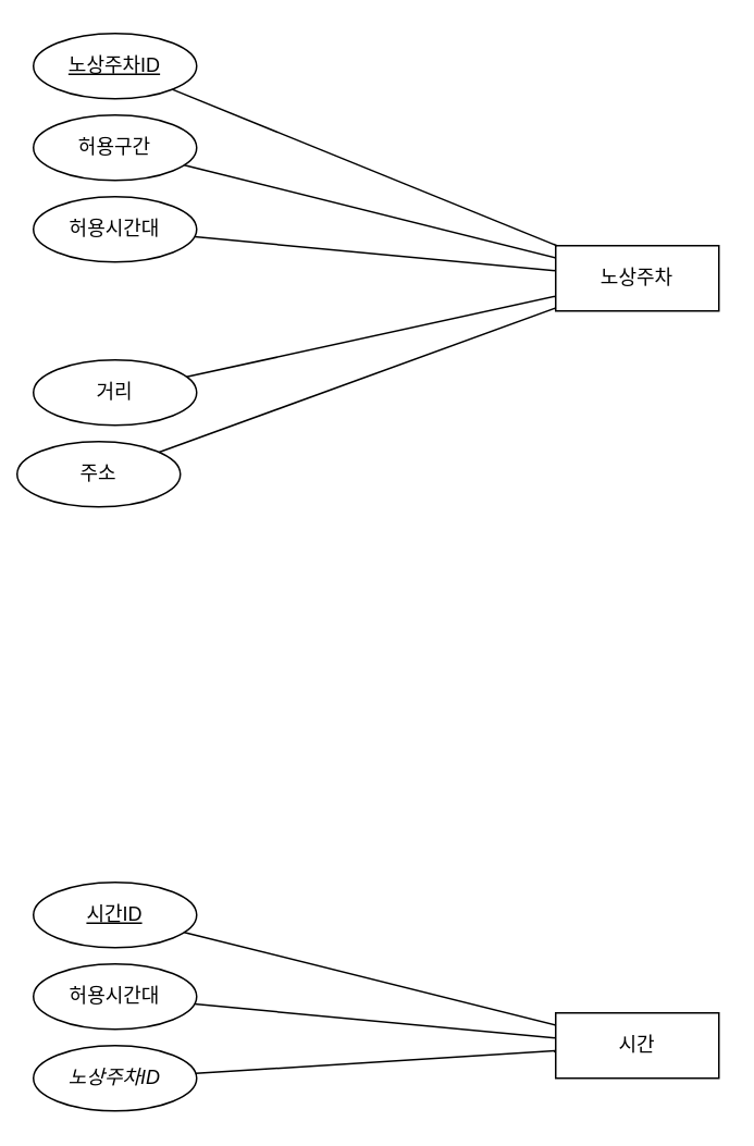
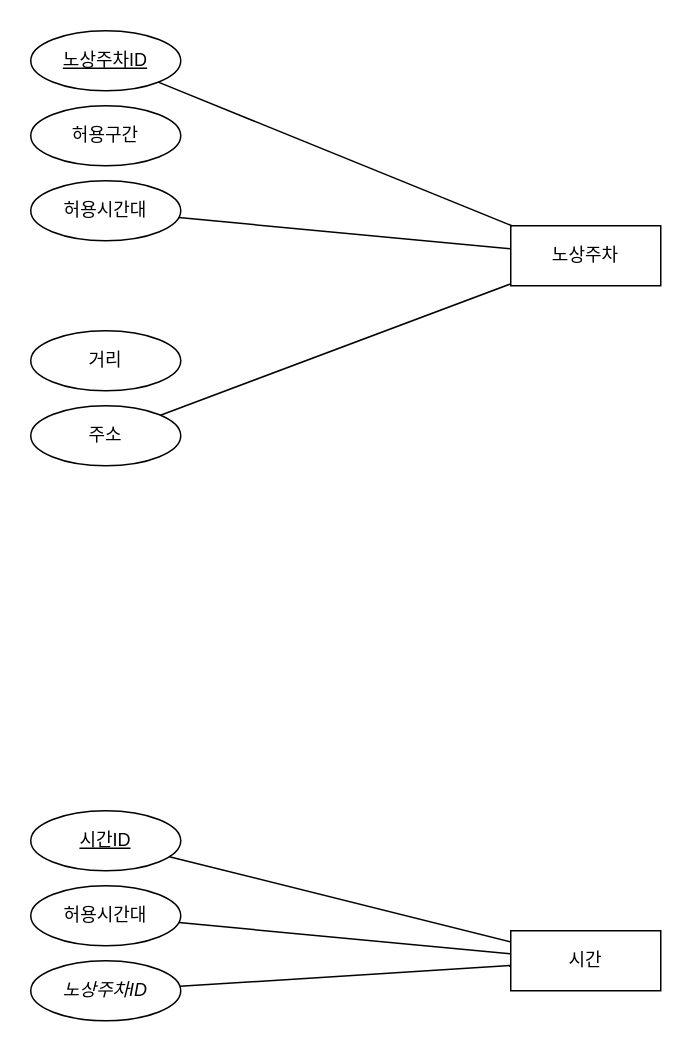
  <mxCell id="0" />
  <mxCell id="1" parent="0" />
  <mxCell id="2" value="허용시간대" style="ellipse;whiteSpace=wrap;html=1;align=center;fontStyle=0;" vertex="1" parent="1"><mxGeometry x="20" y="120" width="100" height="40" as="geometry" /></mxCell>
  <mxCell id="3" value="노상주차ID" style="ellipse;whiteSpace=wrap;html=1;align=center;fontStyle=4;" vertex="1" parent="1"><mxGeometry x="20" y="20" width="100" height="40" as="geometry" /></mxCell>
  <mxCell id="4" value="허용구간" style="ellipse;whiteSpace=wrap;html=1;align=center;fontStyle=0;" vertex="1" parent="1"><mxGeometry x="20" y="70" width="100" height="40" as="geometry" /></mxCell>
  <mxCell id="5" value="거리" style="ellipse;whiteSpace=wrap;html=1;align=center;fontStyle=0;" vertex="1" parent="1"><mxGeometry x="20" y="220" width="100" height="40" as="geometry" /></mxCell>
- <mxCell id="6" value="주소" style="ellipse;whiteSpace=wrap;html=1;align=center;fontStyle=0;" vertex="1" parent="1"><mxGeometry x="10" y="270" width="100" height="40" as="geometry" /></mxCell>
+ <mxCell id="6" value="주소" style="ellipse;whiteSpace=wrap;html=1;align=center;fontStyle=0;" vertex="1" parent="1"><mxGeometry x="20" y="270" width="100" height="40" as="geometry" /></mxCell>
  <mxCell id="7" value="노상주차" style="whiteSpace=wrap;html=1;align=center;" vertex="1" parent="1"><mxGeometry x="340" y="150" width="100" height="40" as="geometry" /></mxCell>
  <mxCell id="8" value="" style="endArrow=none;html=1;rounded=0;" edge="1" parent="1" source="3" target="7"><mxGeometry relative="1" as="geometry"><mxPoint x="200" y="410" as="sourcePoint" /><mxPoint x="360" y="410" as="targetPoint" /></mxGeometry></mxCell>
  <mxCell id="9" value="" style="endArrow=none;html=1;rounded=0;" edge="1" parent="1" source="7" target="6"><mxGeometry relative="1" as="geometry"><mxPoint x="250" y="390" as="sourcePoint" /><mxPoint x="250" y="440" as="targetPoint" /></mxGeometry></mxCell>
- <mxCell id="10" value="" style="endArrow=none;html=1;rounded=0;" edge="1" parent="1" source="7" target="4"><mxGeometry relative="1" as="geometry"><mxPoint x="140" y="310" as="sourcePoint" /><mxPoint x="140" y="360" as="targetPoint" /></mxGeometry></mxCell>
  <mxCell id="11" value="" style="endArrow=none;html=1;rounded=0;" edge="1" parent="1" source="7" target="2"><mxGeometry relative="1" as="geometry"><mxPoint x="150" y="320" as="sourcePoint" /><mxPoint x="150" y="370" as="targetPoint" /></mxGeometry></mxCell>
- <mxCell id="12" value="" style="endArrow=none;html=1;rounded=0;" edge="1" parent="1" source="7" target="5"><mxGeometry relative="1" as="geometry"><mxPoint x="160" y="330" as="sourcePoint" /><mxPoint x="160" y="380" as="targetPoint" /></mxGeometry></mxCell>
  <mxCell id="13" value="허용시간대" style="ellipse;whiteSpace=wrap;html=1;align=center;fontStyle=0;" vertex="1" parent="1"><mxGeometry x="20" y="590" width="100" height="40" as="geometry" /></mxCell>
  <mxCell id="14" value="노상주차ID" style="ellipse;whiteSpace=wrap;html=1;align=center;fontStyle=2;" vertex="1" parent="1"><mxGeometry x="20" y="640" width="100" height="40" as="geometry" /></mxCell>
  <mxCell id="15" value="&lt;u&gt;시간ID&lt;/u&gt;" style="ellipse;whiteSpace=wrap;html=1;align=center;fontStyle=0;" vertex="1" parent="1"><mxGeometry x="20" y="540" width="100" height="40" as="geometry" /></mxCell>
  <mxCell id="16" value="시간" style="whiteSpace=wrap;html=1;align=center;" vertex="1" parent="1"><mxGeometry x="340" y="620" width="100" height="40" as="geometry" /></mxCell>
  <mxCell id="17" value="" style="endArrow=none;html=1;rounded=0;" edge="1" parent="1" source="14" target="16"><mxGeometry relative="1" as="geometry"><mxPoint x="200" y="840" as="sourcePoint" /><mxPoint x="360" y="840" as="targetPoint" /></mxGeometry></mxCell>
  <mxCell id="18" value="" style="endArrow=none;html=1;rounded=0;" edge="1" parent="1" source="16" target="15"><mxGeometry relative="1" as="geometry"><mxPoint x="140" y="740" as="sourcePoint" /><mxPoint x="140" y="790" as="targetPoint" /></mxGeometry></mxCell>
  <mxCell id="19" value="" style="endArrow=none;html=1;rounded=0;" edge="1" parent="1" source="16" target="13"><mxGeometry relative="1" as="geometry"><mxPoint x="150" y="750" as="sourcePoint" /><mxPoint x="150" y="800" as="targetPoint" /></mxGeometry></mxCell>
